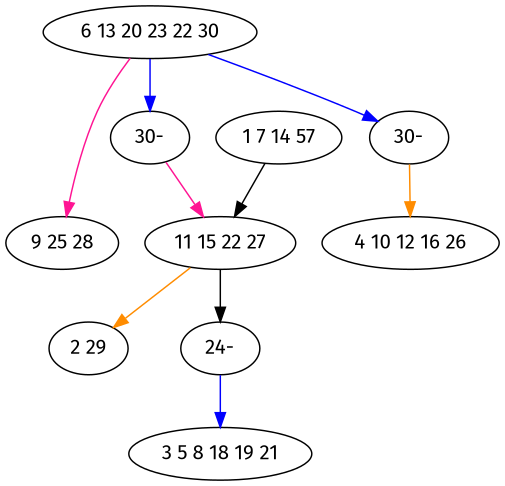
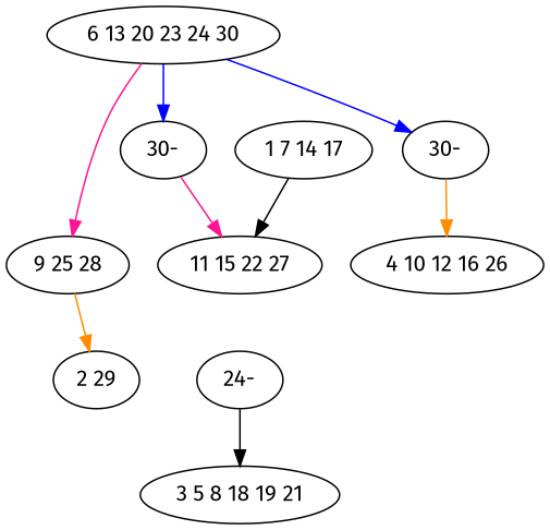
  digraph {
    fontname="Fira Sans"
    node [fontname="Fira Sans"]
    edge [color=black fontname="Fira Sans"]
-   n1 [label="6 13 20 23 22 30"]
+   n1 [label="6 13 20 23 24 30"]
    n2 [label="9 25 28"]
    n3 [label="30-"]
    n4 [label="30-"]
    n5 [label="2 29"]
    n6 [label="11 15 22 27"]
    n7 [label="4 10 12 16 26"]
    n8 [label="24-"]
-   n9 [label="1 7 14 57"]
+   n9 [label="1 7 14 17"]
    n10 [label="3 5 8 18 19 21"]
    n1 -> n2 [color=deeppink]
    n1 -> n3 [color=blue]
    n1 -> n4 [color=blue]
-   n6 -> n5 [color=darkorange]
+   n2 -> n5 [color=darkorange]
    n3 -> n6 [color=deeppink]
    n4 -> n7 [color=darkorange]
-   n6 -> n8
-   n8 -> n10 [color=blue]
+   n8 -> n10
    n9 -> n6
  }
